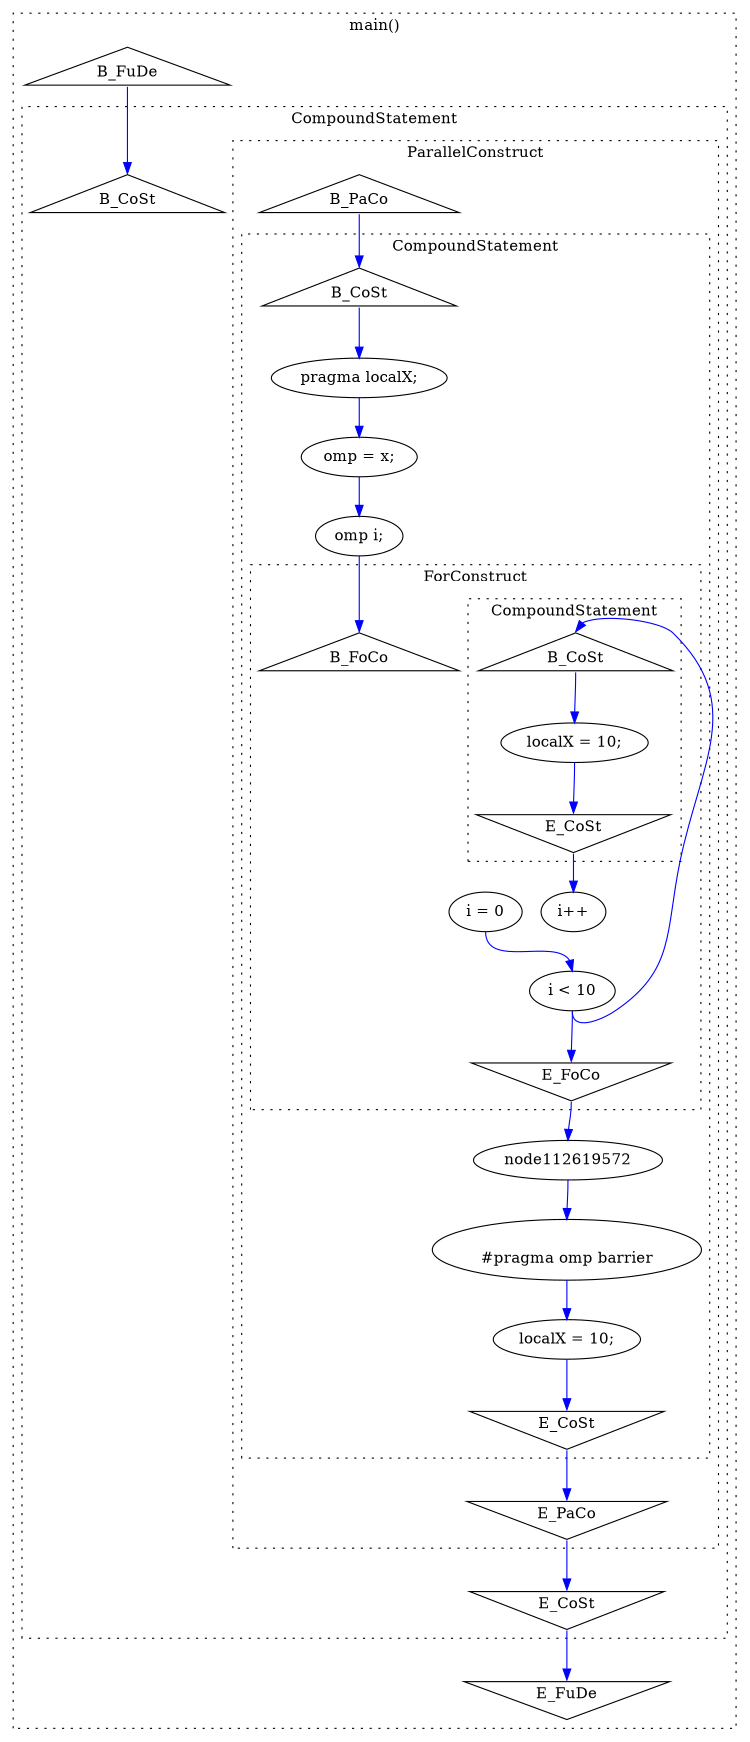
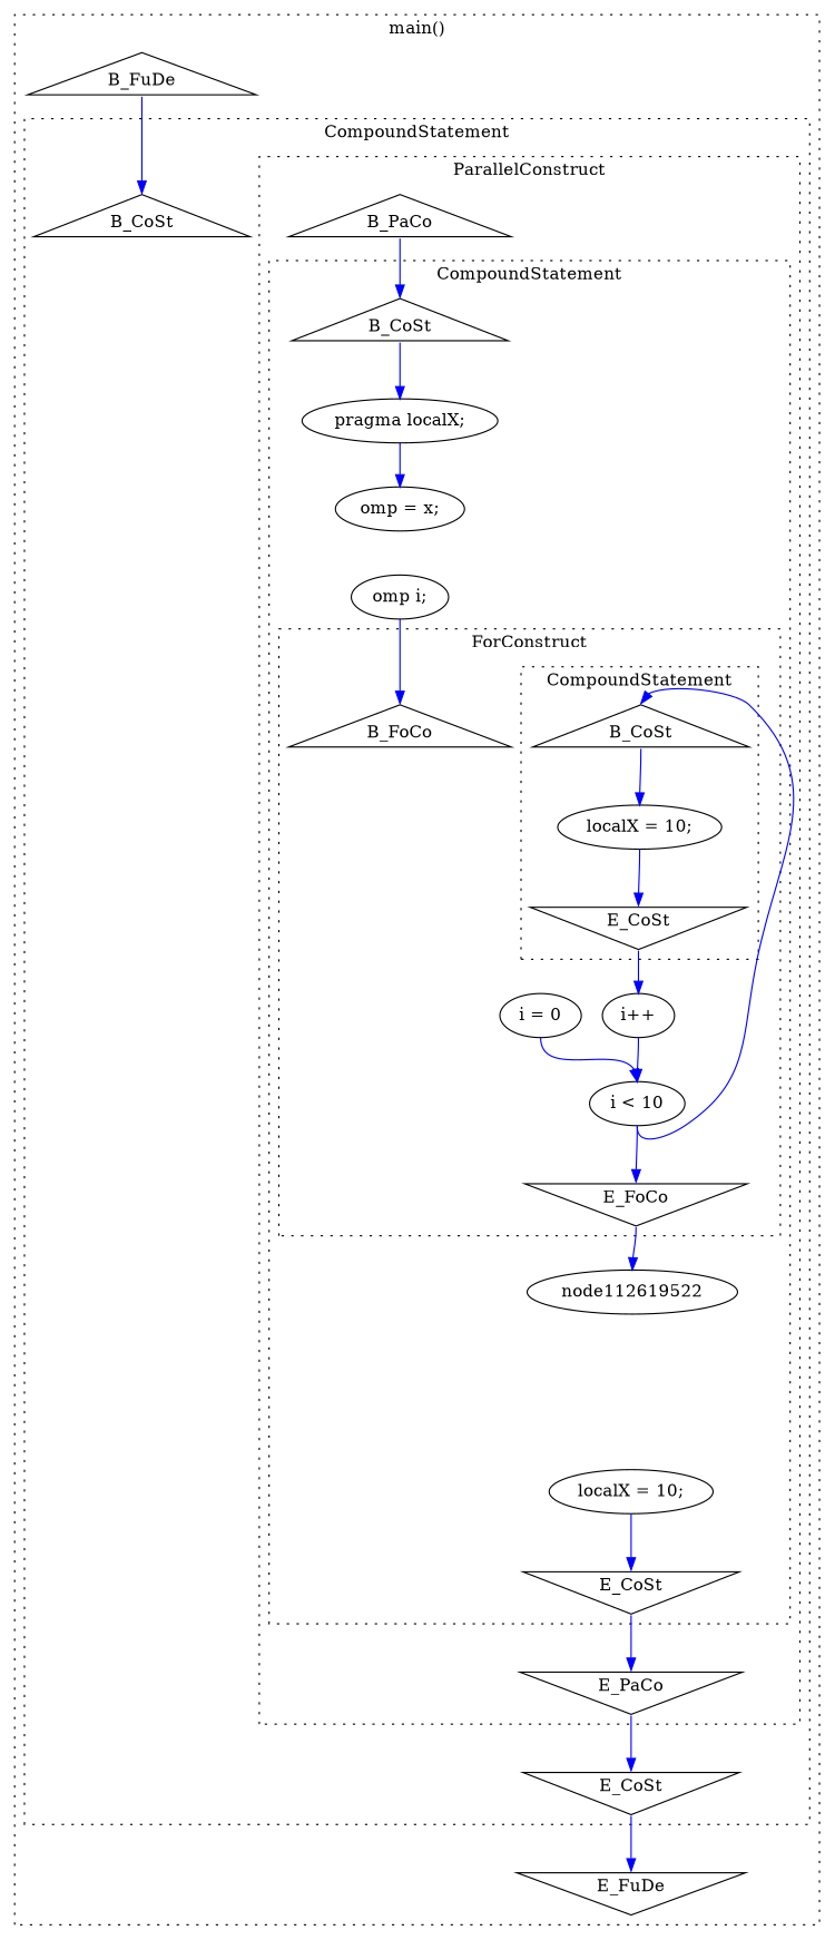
  digraph {
    compound=true
    edge [color=blue headport=n tailport=s weight=8]
    n1 [label=B_CoSt shape=triangle]
    n2 [label=E_CoSt shape=invtriangle]
    n3 [label="localX = 10;"]
    n4 [label=B_FoCo shape=triangle]
    n5 [label=E_FoCo shape=invtriangle]
    n6 [label="i = 0"]
    n7 [label="i < 10"]
    n8 [label="i++"]
    n9 [label=B_CoSt shape=triangle]
    n10 [label=E_CoSt shape=invtriangle]
    n11 [label="pragma localX;"]
    n12 [label="omp = x;"]
    n13 [label="omp i;"]
-   node112619572
-   n15 [label="\n#pragma omp barrier\n"]
+   node112619572 [label=node112619522]
    n16 [label="localX = 10;"]
    n17 [label=B_PaCo shape=triangle]
    n18 [label=E_PaCo shape=invtriangle]
    n19 [label=B_CoSt shape=triangle]
    n20 [label=E_CoSt shape=invtriangle]
    n21 [label=B_FuDe shape=triangle]
    n22 [label=E_FuDe shape=invtriangle]
    subgraph cluster_1 {
      label="main()"
      style=dotted
      n21
      n22
      subgraph cluster_2 {
        label=CompoundStatement
        style=dotted
        n19
        n20
        subgraph cluster_3 {
          label=ParallelConstruct
          style=dotted
          n17
          n18
          subgraph cluster_4 {
            label=CompoundStatement
            style=dotted
            n9
            n10
            n11
            n12
            n13
            node112619572
-           n15
            n16
            subgraph cluster_5 {
              label=ForConstruct
              style=dotted
              n4
              n5
              n6
              n7
              n8
              subgraph cluster_6 {
                label=CompoundStatement
                style=dotted
                n1
                n2
                n3
              }
            }
          }
        }
      }
    }
    n1 -> n3
    n2 -> n8
    n3 -> n2
    n5 -> node112619572
    n6 -> n7
    n7 -> n1
    n7 -> n5
+   n8 -> n7
    n9 -> n11
    n10 -> n18
    n11 -> n12
-   n12 -> n13
    n13 -> n4
-   node112619572 -> n15
-   n15 -> n16
    n16 -> n10
    n17 -> n9
    n18 -> n20
    n20 -> n22
    n21 -> n19
  }
